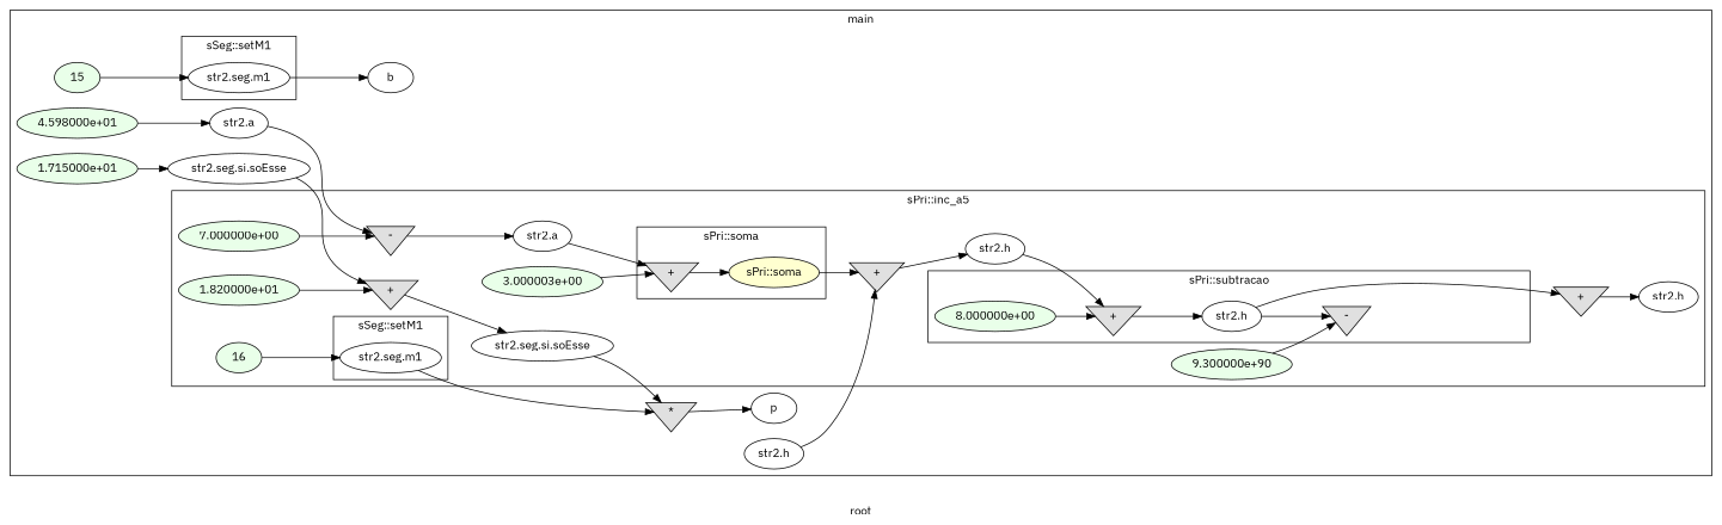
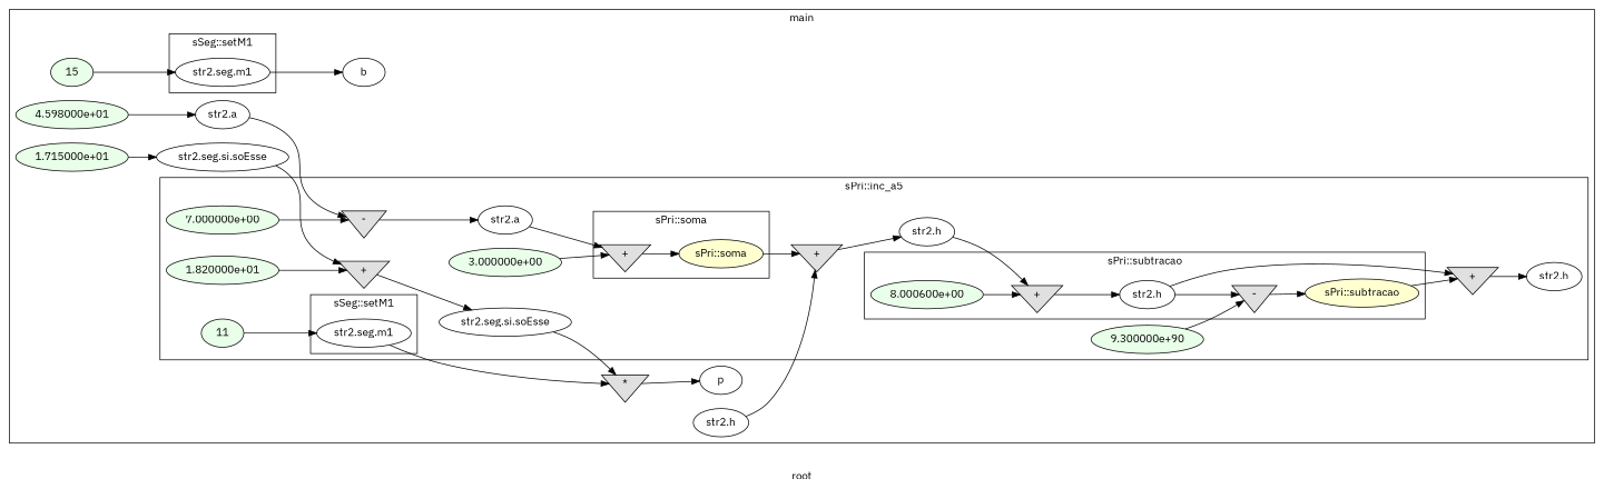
  digraph {
    fontname="IBM Plex Sans"
    label=root
    rankdir=LR
    node [fontname="IBM Plex Sans" style=filled]
    edge [fontname="IBM Plex Sans"]
    n1 [label="str2.seg.m1" startingline=17 style=""]
    n2 [fillcolor="#E0E0E0" label="+" shape=invtriangle startinglines=29]
    n3 [fillcolor="#FFFFD0" label="sPri::soma" startinglines=29]
-   n4 [fillcolor="#E9FFE9" label="8.000000e+00" startinglines=34]
+   n4 [fillcolor="#E9FFE9" label="8.000600e+00" startinglines=34]
    n5 [fillcolor="#E0E0E0" label="+" shape=invtriangle startinglines=34]
    n6 [label="str2.h" startingline=34 style=""]
    n7 [fillcolor="#E0E0E0" label="-" shape=invtriangle startinglines=35]
+   n8 [fillcolor="#FFFFD0" label="sPri::subtracao" startinglines=35]
    n9 [label="str2.seg.m1" startingline=17 style=""]
    n10 [fillcolor="#E9FFE9" label="7.000000e+00" startinglines=40]
    n11 [fillcolor="#E0E0E0" label="-" shape=invtriangle startinglines=40]
    n12 [label="str2.a" startingline=40 style=""]
-   n13 [fillcolor="#E9FFE9" label="3.000003e+00" startinglines=41]
+   n13 [fillcolor="#E9FFE9" label="3.000000e+00" startinglines=41]
    n14 [fillcolor="#E0E0E0" label="+" shape=invtriangle startinglines=29]
    n15 [label="str2.h" startingline=29 style=""]
    n16 [fillcolor="#E9FFE9" label="9.300000e+90" startinglines=42]
    n17 [fillcolor="#E0E0E0" label="+" shape=invtriangle startinglines=35]
    n18 [label="str2.h" startingline=35 style=""]
-   n19 [fillcolor="#E9FFE9" label=16 startinglines=43]
+   n19 [fillcolor="#E9FFE9" label=11 startinglines=43]
    n20 [fillcolor="#E9FFE9" label="1.820000e+01" startinglines=44]
    n21 [fillcolor="#E0E0E0" label="+" shape=invtriangle startinglines=44]
    n22 [label="str2.seg.si.soEsse" startingline=44 style=""]
    n23 [fillcolor="#E9FFE9" label="4.598000e+01" startinglines=51]
    n24 [label="str2.a" startingline=51 style=""]
    n25 [label="str2.h" startingline=52 style=""]
    n26 [fillcolor="#E9FFE9" label=15 startinglines=54]
    n27 [label=b startingline=55 style=""]
    n28 [fillcolor="#E9FFE9" label="1.715000e+01" startinglines=56]
    n29 [label="str2.seg.si.soEsse" startingline=56 style=""]
    n30 [fillcolor="#E0E0E0" label="*" shape=invtriangle startinglines=60]
    n31 [label=p startingline=60 style=""]
    subgraph cluster_1 {
      label=main
      parent=G
      startinglines="38_48_48"
      n23
      n24
      n25
      n26
      n27
      n28
      n29
      n30
      n31
      subgraph cluster_2 {
        label="sSeg::setM1"
        parent=cluster_1
        startinglines="51_52_54"
        n1
      }
      subgraph cluster_3 {
        label="sPri::inc_a5"
        parent=cluster_1
        startinglines="55_56_58"
        n10
        n11
        n12
        n13
        n14
        n15
        n16
        n17
        n18
        n19
        n20
        n21
        n22
        subgraph cluster_4 {
          label="sPri::soma"
          parent=cluster_3
          startinglines="58_40_41"
          n2
          n3
        }
        subgraph cluster_5 {
          label="sPri::subtracao"
          parent=cluster_3
          startinglines="41_29_42"
          n4
          n5
          n6
          n7
+         n8
        }
        subgraph cluster_6 {
          label="sSeg::setM1"
          parent=cluster_3
          startinglines="34_35_43"
          n9
        }
      }
    }
    n1 -> n27
    n2 -> n3
    n3 -> n14
    n4 -> n5
    n5 -> n6
    n6 -> n7
    n6 -> n17
+   n7 -> n8
+   n8 -> n17
    n9 -> n30
    n10 -> n11
    n11 -> n12
    n12 -> n2
    n13 -> n2
    n14 -> n15
    n15 -> n5
    n16 -> n7
    n17 -> n18
    n19 -> n9
    n20 -> n21
    n21 -> n22
    n22 -> n30
    n23 -> n24
    n24 -> n11
    n25 -> n14
    n26 -> n1
    n28 -> n29
    n29 -> n21
    n30 -> n31
  }
